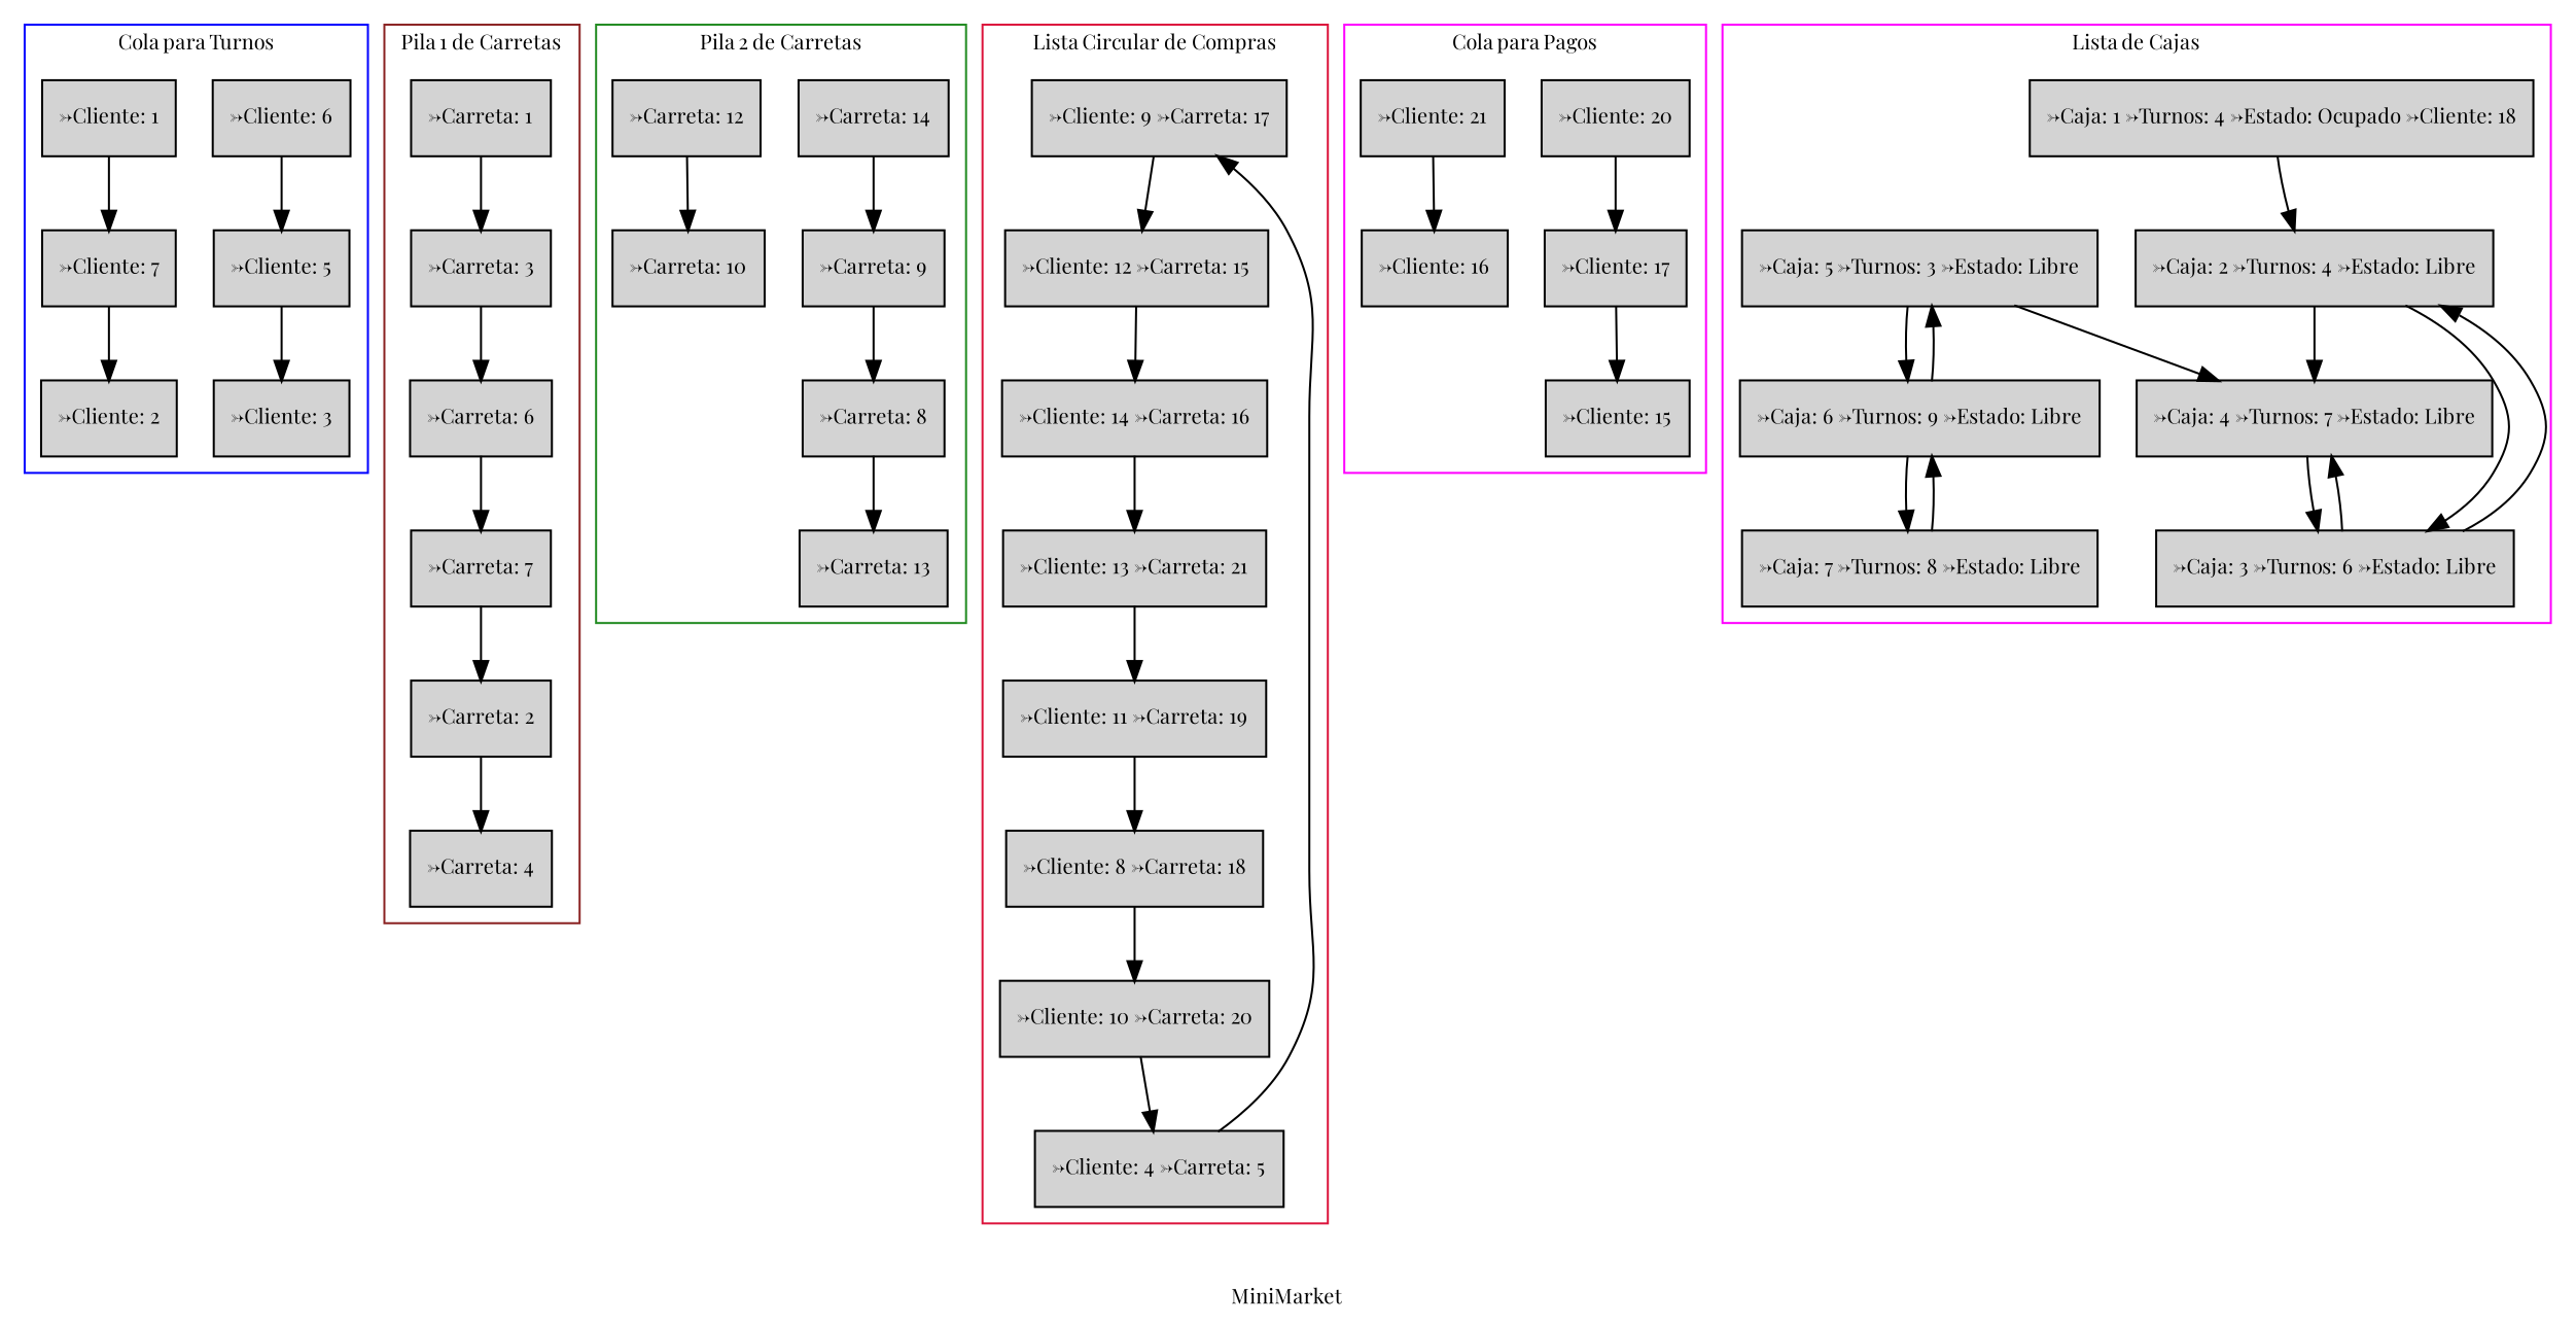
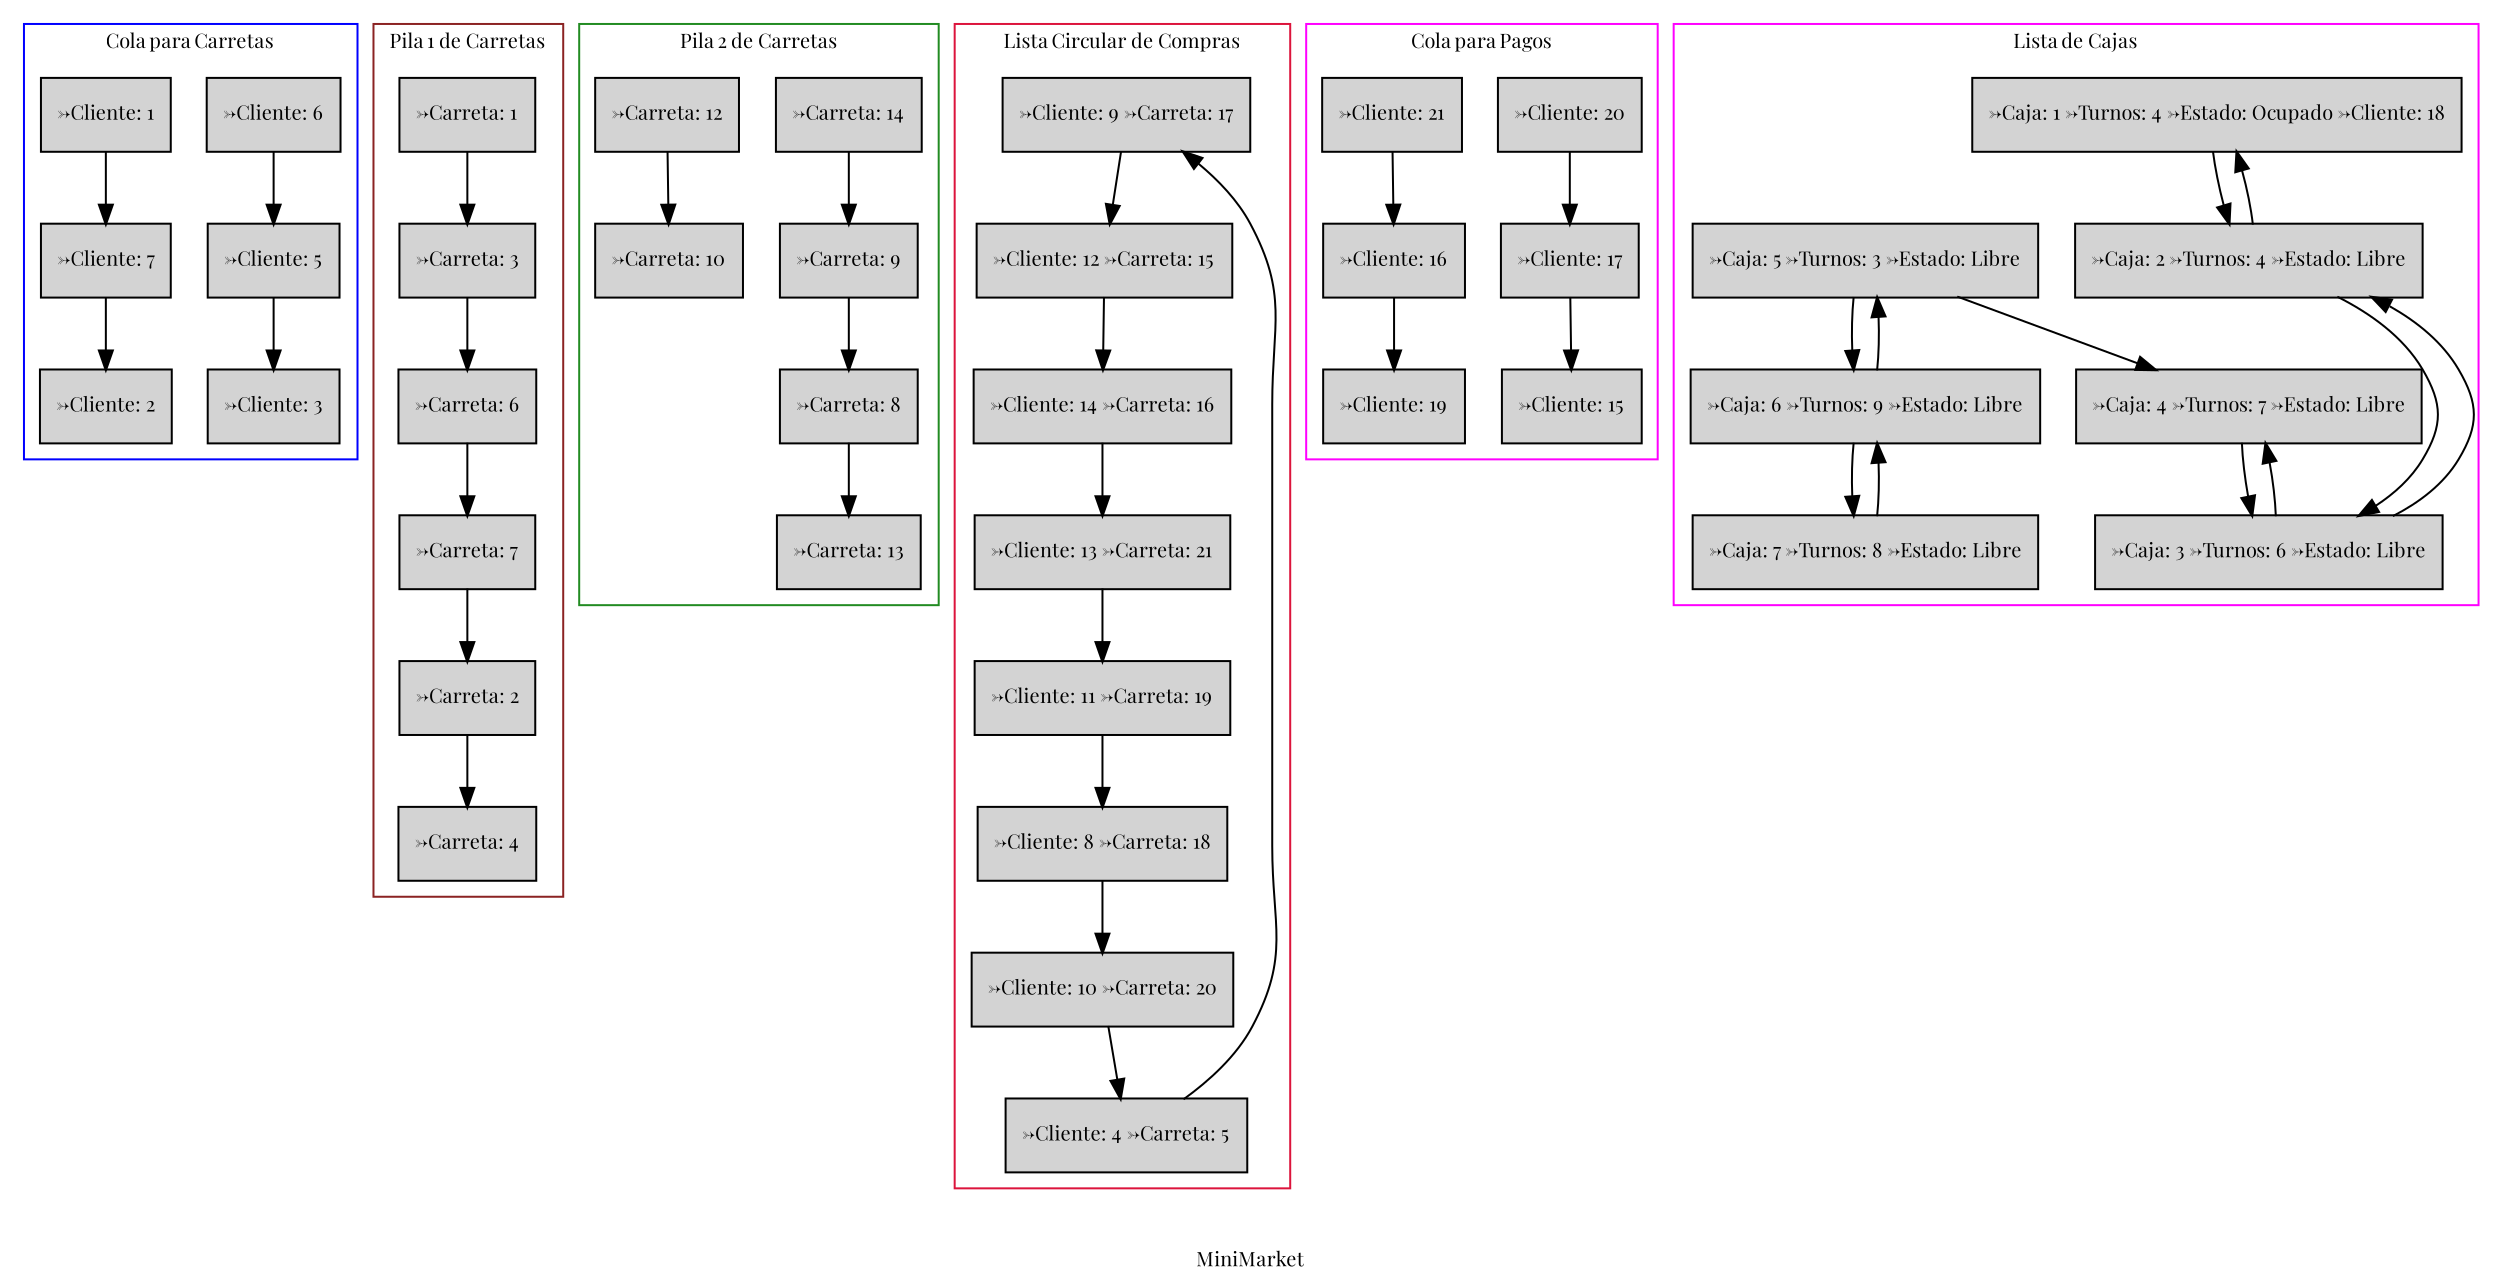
  digraph {
    fontname="Playfair Display"
    fontsize=10
    label=MiniMarket
    node [fontname="Playfair Display" fontsize=10 shape=record style=filled]
    edge [fontname="Playfair Display"]
    "->Cliente: 6"
    "->Cliente: 5"
    "->Cliente: 3"
    "->Cliente: 1"
    "->Cliente: 7"
    "->Cliente: 2"
    "->Carreta: 1"
    "->Carreta: 3"
    "->Carreta: 6"
    "->Carreta: 7"
    "->Carreta: 2"
    "->Carreta: 4"
    "->Carreta: 14"
    "->Carreta: 9"
    "->Carreta: 8"
    "->Carreta: 13"
    "->Carreta: 12"
    "->Carreta: 10"
    "->Cliente: 9 ->Carreta: 17"
    "->Cliente: 12 ->Carreta: 15"
    "->Cliente: 14 ->Carreta: 16"
    "->Cliente: 13 ->Carreta: 21"
    "->Cliente: 11 ->Carreta: 19"
    "->Cliente: 8 ->Carreta: 18"
    "->Cliente: 10 ->Carreta: 20"
    "->Cliente: 4 ->Carreta: 5"
    "->Cliente: 20"
    "->Cliente: 17"
    "->Cliente: 15"
    "->Cliente: 21"
    "->Cliente: 16"
+   "->Cliente: 19"
    "->Caja: 1 ->Turnos: 4 ->Estado: Ocupado ->Cliente: 18"
    "->Caja: 2 ->Turnos: 4 ->Estado: Libre"
    "->Caja: 3 ->Turnos: 6 ->Estado: Libre"
    "->Caja: 4 ->Turnos: 7 ->Estado: Libre"
    "->Caja: 5 ->Turnos: 3 ->Estado: Libre"
    "->Caja: 6 ->Turnos: 9 ->Estado: Libre"
    "->Caja: 7 ->Turnos: 8 ->Estado: Libre"
    subgraph cluster_1 {
      color=blue
-     label="Cola para Turnos"
+     label="Cola para Carretas"
      "->Cliente: 6"
      "->Cliente: 5"
      "->Cliente: 3"
      "->Cliente: 1"
      "->Cliente: 7"
      "->Cliente: 2"
    }
    subgraph cluster_2 {
      color=brown4
      label="Pila 1 de Carretas"
      "->Carreta: 1"
      "->Carreta: 3"
      "->Carreta: 6"
      "->Carreta: 7"
      "->Carreta: 2"
      "->Carreta: 4"
    }
    subgraph cluster_3 {
      color=forestgreen
      label="Pila 2 de Carretas"
      "->Carreta: 14"
      "->Carreta: 9"
      "->Carreta: 8"
      "->Carreta: 13"
      "->Carreta: 12"
      "->Carreta: 10"
    }
    subgraph cluster_4 {
      color=crimson
      label="Lista Circular de Compras"
      "->Cliente: 9 ->Carreta: 17"
      "->Cliente: 12 ->Carreta: 15"
      "->Cliente: 14 ->Carreta: 16"
      "->Cliente: 13 ->Carreta: 21"
      "->Cliente: 11 ->Carreta: 19"
      "->Cliente: 8 ->Carreta: 18"
      "->Cliente: 10 ->Carreta: 20"
      "->Cliente: 4 ->Carreta: 5"
    }
    subgraph cluster_5 {
      color=fuchsia
      label="Cola para Pagos"
      "->Cliente: 20"
      "->Cliente: 17"
      "->Cliente: 15"
      "->Cliente: 21"
      "->Cliente: 16"
+     "->Cliente: 19"
    }
    subgraph cluster_6 {
      color=fuchsia
      label="Lista de Cajas"
      "->Caja: 1 ->Turnos: 4 ->Estado: Ocupado ->Cliente: 18"
      "->Caja: 2 ->Turnos: 4 ->Estado: Libre"
      "->Caja: 3 ->Turnos: 6 ->Estado: Libre"
      "->Caja: 4 ->Turnos: 7 ->Estado: Libre"
      "->Caja: 5 ->Turnos: 3 ->Estado: Libre"
      "->Caja: 6 ->Turnos: 9 ->Estado: Libre"
      "->Caja: 7 ->Turnos: 8 ->Estado: Libre"
    }
    "->Cliente: 6" -> "->Cliente: 5"
    "->Cliente: 5" -> "->Cliente: 3"
    "->Cliente: 1" -> "->Cliente: 7"
    "->Cliente: 7" -> "->Cliente: 2"
    "->Carreta: 1" -> "->Carreta: 3"
    "->Carreta: 3" -> "->Carreta: 6"
    "->Carreta: 6" -> "->Carreta: 7"
    "->Carreta: 7" -> "->Carreta: 2"
    "->Carreta: 2" -> "->Carreta: 4"
    "->Carreta: 14" -> "->Carreta: 9"
    "->Carreta: 9" -> "->Carreta: 8"
    "->Carreta: 8" -> "->Carreta: 13"
    "->Carreta: 12" -> "->Carreta: 10"
    "->Cliente: 9 ->Carreta: 17" -> "->Cliente: 12 ->Carreta: 15"
    "->Cliente: 12 ->Carreta: 15" -> "->Cliente: 14 ->Carreta: 16"
    "->Cliente: 14 ->Carreta: 16" -> "->Cliente: 13 ->Carreta: 21"
    "->Cliente: 13 ->Carreta: 21" -> "->Cliente: 11 ->Carreta: 19"
    "->Cliente: 11 ->Carreta: 19" -> "->Cliente: 8 ->Carreta: 18"
    "->Cliente: 8 ->Carreta: 18" -> "->Cliente: 10 ->Carreta: 20"
    "->Cliente: 10 ->Carreta: 20" -> "->Cliente: 4 ->Carreta: 5"
    "->Cliente: 4 ->Carreta: 5" -> "->Cliente: 9 ->Carreta: 17"
    "->Cliente: 20" -> "->Cliente: 17"
    "->Cliente: 17" -> "->Cliente: 15"
    "->Cliente: 21" -> "->Cliente: 16"
+   "->Cliente: 16" -> "->Cliente: 19"
    "->Caja: 1 ->Turnos: 4 ->Estado: Ocupado ->Cliente: 18" -> "->Caja: 2 ->Turnos: 4 ->Estado: Libre"
-   "->Caja: 2 ->Turnos: 4 ->Estado: Libre" -> "->Caja: 4 ->Turnos: 7 ->Estado: Libre"
+   "->Caja: 2 ->Turnos: 4 ->Estado: Libre" -> "->Caja: 1 ->Turnos: 4 ->Estado: Ocupado ->Cliente: 18"
    "->Caja: 2 ->Turnos: 4 ->Estado: Libre" -> "->Caja: 3 ->Turnos: 6 ->Estado: Libre"
    "->Caja: 3 ->Turnos: 6 ->Estado: Libre" -> "->Caja: 2 ->Turnos: 4 ->Estado: Libre"
    "->Caja: 3 ->Turnos: 6 ->Estado: Libre" -> "->Caja: 4 ->Turnos: 7 ->Estado: Libre"
    "->Caja: 4 ->Turnos: 7 ->Estado: Libre" -> "->Caja: 3 ->Turnos: 6 ->Estado: Libre"
    "->Caja: 5 ->Turnos: 3 ->Estado: Libre" -> "->Caja: 4 ->Turnos: 7 ->Estado: Libre"
    "->Caja: 5 ->Turnos: 3 ->Estado: Libre" -> "->Caja: 6 ->Turnos: 9 ->Estado: Libre"
    "->Caja: 6 ->Turnos: 9 ->Estado: Libre" -> "->Caja: 5 ->Turnos: 3 ->Estado: Libre"
    "->Caja: 6 ->Turnos: 9 ->Estado: Libre" -> "->Caja: 7 ->Turnos: 8 ->Estado: Libre"
    "->Caja: 7 ->Turnos: 8 ->Estado: Libre" -> "->Caja: 6 ->Turnos: 9 ->Estado: Libre"
  }
